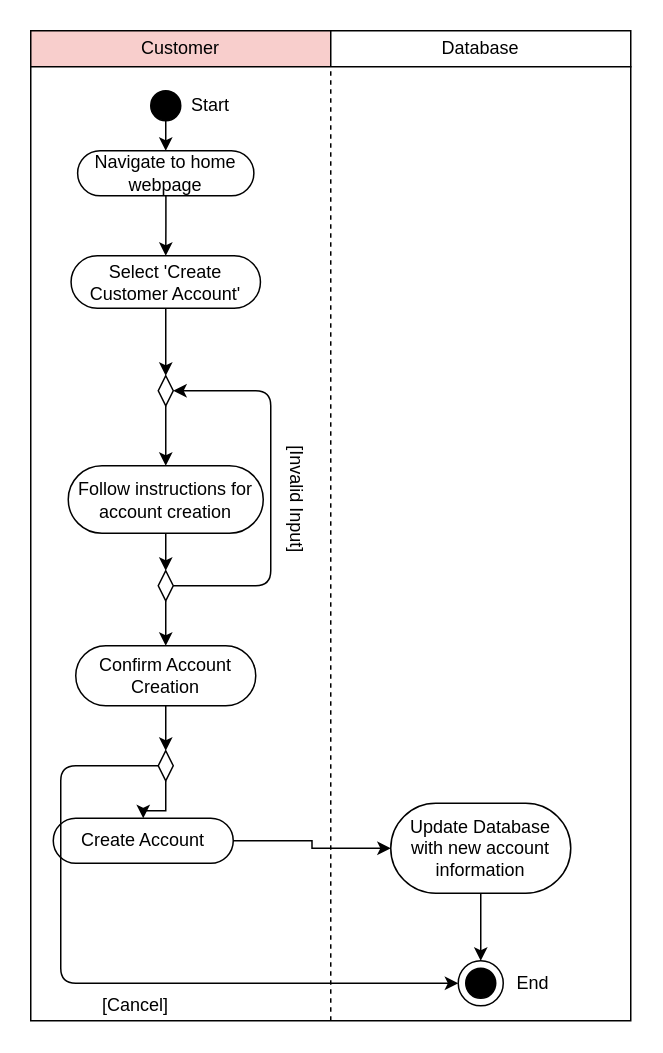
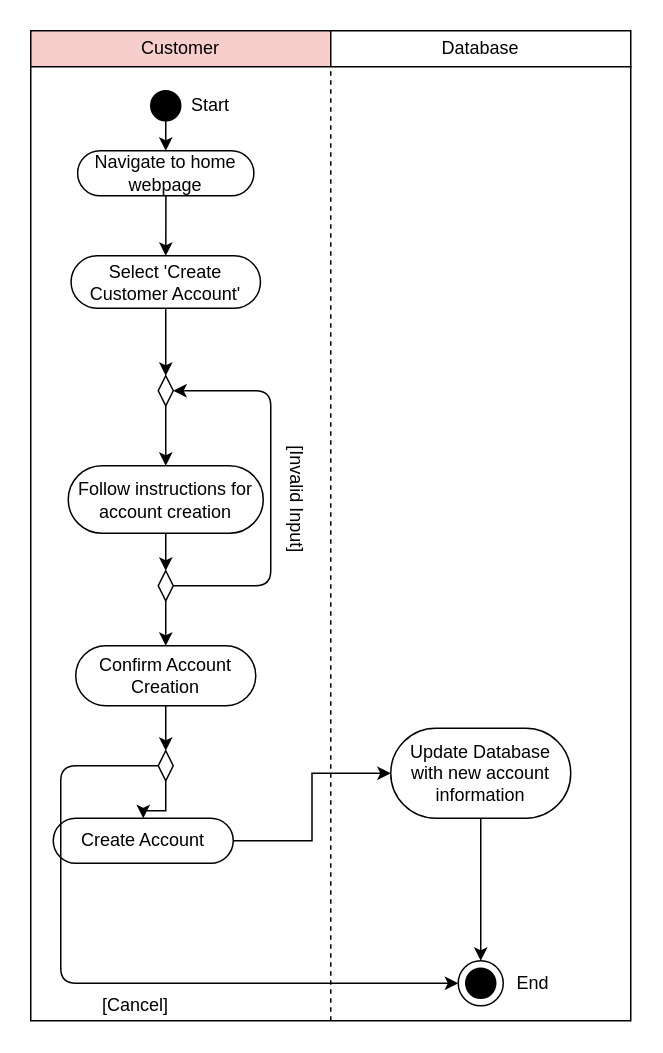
  <mxCell id="0" />
  <mxCell id="1" parent="0" />
  <mxCell id="2" value="Customer" style="rounded=0;whiteSpace=wrap;html=1;fillColor=#f8cecc;" vertex="1" parent="1"><mxGeometry x="20" y="20" width="200" height="24" as="geometry" /></mxCell>
  <mxCell id="3" value="Database" style="rounded=0;whiteSpace=wrap;html=1;" vertex="1" parent="1"><mxGeometry x="220" y="20" width="200" height="24" as="geometry" /></mxCell>
  <mxCell id="4" value="" style="rounded=0;whiteSpace=wrap;html=1;" vertex="1" parent="1"><mxGeometry x="20" y="44" width="400" height="636" as="geometry" /></mxCell>
  <mxCell id="5" value="" style="endArrow=none;dashed=1;html=1;exitX=0.5;exitY=1;exitDx=0;exitDy=0;" edge="1" parent="1" source="4"><mxGeometry x="240" y="150" width="50" height="50" as="geometry"><mxPoint x="220" y="420" as="sourcePoint" /><mxPoint x="220" y="44" as="targetPoint" /><Array as="points" /></mxGeometry></mxCell>
  <mxCell id="6" value="" style="ellipse;whiteSpace=wrap;html=1;aspect=fixed;rounded=0;fillColor=#000000;" vertex="1" parent="1"><mxGeometry x="100" y="60" width="20" height="20" as="geometry" /></mxCell>
  <mxCell id="7" value="Start" style="text;html=1;strokeColor=none;fillColor=none;align=center;verticalAlign=middle;whiteSpace=wrap;rounded=0;" vertex="1" parent="1"><mxGeometry x="120" y="60" width="40" height="20" as="geometry" /></mxCell>
  <mxCell id="8" value="" style="edgeStyle=orthogonalEdgeStyle;rounded=0;orthogonalLoop=1;jettySize=auto;html=1;entryX=0.5;entryY=0;entryDx=0;entryDy=0;" edge="1" parent="1" source="9" target="11"><mxGeometry x="240" y="150" as="geometry"><mxPoint x="110" y="160" as="targetPoint" /></mxGeometry></mxCell>
  <mxCell id="9" value="Navigate to home webpage" style="rounded=1;whiteSpace=wrap;html=1;gradientColor=none;fillColor=none;arcSize=50;" vertex="1" parent="1"><mxGeometry x="51.25" y="100" width="117.5" height="30" as="geometry" /></mxCell>
  <mxCell id="10" value="" style="endArrow=classic;html=1;entryX=0.5;entryY=0;entryDx=0;entryDy=0;" edge="1" parent="1" target="9"><mxGeometry x="240" y="150" width="50" height="50" as="geometry"><mxPoint x="110" y="80" as="sourcePoint" /><mxPoint x="160" y="30" as="targetPoint" /></mxGeometry></mxCell>
  <mxCell id="11" value="Select 'Create Customer Account'" style="whiteSpace=wrap;html=1;rounded=1;fillColor=none;arcSize=50;" vertex="1" parent="1"><mxGeometry x="46.88" y="170" width="126.25" height="35" as="geometry" /></mxCell>
  <mxCell id="12" value="" style="edgeStyle=orthogonalEdgeStyle;rounded=0;orthogonalLoop=1;jettySize=auto;html=1;" edge="1" parent="1" source="13" target="15"><mxGeometry relative="1" as="geometry" /></mxCell>
  <mxCell id="13" value="" style="rhombus;whiteSpace=wrap;html=1;rounded=0;fillColor=none;gradientColor=none;" vertex="1" parent="1"><mxGeometry x="105.01" y="250" width="10" height="20" as="geometry" /></mxCell>
  <mxCell id="14" value="" style="endArrow=classic;html=1;entryX=0.5;entryY=0;entryDx=0;entryDy=0;exitX=0.5;exitY=1;exitDx=0;exitDy=0;" edge="1" parent="1" source="11" target="13"><mxGeometry width="50" height="50" relative="1" as="geometry"><mxPoint x="50" y="350" as="sourcePoint" /><mxPoint x="100" y="300" as="targetPoint" /></mxGeometry></mxCell>
  <mxCell id="15" value="Follow instructions for account creation" style="whiteSpace=wrap;html=1;rounded=1;fillColor=none;arcSize=50;" vertex="1" parent="1"><mxGeometry x="45" y="310" width="130" height="45" as="geometry" /></mxCell>
  <mxCell id="16" value="" style="edgeStyle=orthogonalEdgeStyle;rounded=0;orthogonalLoop=1;jettySize=auto;html=1;strokeWidth=1;" edge="1" parent="1" source="17" target="24"><mxGeometry relative="1" as="geometry" /></mxCell>
  <mxCell id="17" value="" style="rhombus;whiteSpace=wrap;html=1;rounded=0;fillColor=none;gradientColor=none;" vertex="1" parent="1"><mxGeometry x="105" y="380" width="10" height="20" as="geometry" /></mxCell>
  <mxCell id="18" value="" style="endArrow=classic;html=1;entryX=0.5;entryY=0;entryDx=0;entryDy=0;exitX=0.5;exitY=1;exitDx=0;exitDy=0;" edge="1" parent="1" source="15" target="17"><mxGeometry width="50" height="50" relative="1" as="geometry"><mxPoint x="440" y="290" as="sourcePoint" /><mxPoint x="490" y="240" as="targetPoint" /></mxGeometry></mxCell>
  <mxCell id="19" value="" style="endArrow=classic;html=1;exitX=1;exitY=0.5;exitDx=0;exitDy=0;entryX=1;entryY=0.5;entryDx=0;entryDy=0;" edge="1" parent="1" source="17" target="13"><mxGeometry width="50" height="50" relative="1" as="geometry"><mxPoint x="440" y="290" as="sourcePoint" /><mxPoint x="490" y="240" as="targetPoint" /><Array as="points"><mxPoint x="180" y="390" /><mxPoint x="180" y="260" /></Array></mxGeometry></mxCell>
  <mxCell id="20" value="[Invalid Input]" style="text;html=1;strokeColor=none;fillColor=none;align=center;verticalAlign=middle;whiteSpace=wrap;rounded=0;rotation=90;" vertex="1" parent="1"><mxGeometry x="150" y="322.5" width="95" height="20" as="geometry" /></mxCell>
  <mxCell id="21" value="" style="endArrow=classic;html=1;exitX=0;exitY=0.5;exitDx=0;exitDy=0;entryX=0;entryY=0.5;entryDx=0;entryDy=0;" edge="1" parent="1" source="27" target="30"><mxGeometry width="50" height="50" relative="1" as="geometry"><mxPoint x="105" y="660" as="sourcePoint" /><mxPoint x="-10" y="590" as="targetPoint" /><Array as="points"><mxPoint x="40" y="510" /><mxPoint x="40" y="655" /></Array></mxGeometry></mxCell>
  <mxCell id="22" value="[Cancel]" style="text;html=1;strokeColor=none;fillColor=none;align=center;verticalAlign=middle;whiteSpace=wrap;rounded=0;" vertex="1" parent="1"><mxGeometry x="60" y="660" width="60" height="20" as="geometry" /></mxCell>
  <mxCell id="23" value="" style="edgeStyle=orthogonalEdgeStyle;rounded=0;orthogonalLoop=1;jettySize=auto;html=1;strokeWidth=1;" edge="1" parent="1" source="24" target="27"><mxGeometry relative="1" as="geometry" /></mxCell>
  <mxCell id="24" value="Confirm Account Creation" style="whiteSpace=wrap;html=1;rounded=1;fillColor=none;arcSize=50;" vertex="1" parent="1"><mxGeometry x="50" y="430" width="120" height="40" as="geometry" /></mxCell>
  <mxCell id="25" value="" style="edgeStyle=orthogonalEdgeStyle;rounded=0;orthogonalLoop=1;jettySize=auto;html=1;strokeWidth=1;exitX=1;exitY=0.5;exitDx=0;exitDy=0;entryX=0;entryY=0.5;entryDx=0;entryDy=0;" edge="1" parent="1" source="34" target="32"><mxGeometry relative="1" as="geometry" /></mxCell>
  <mxCell id="26" value="" style="edgeStyle=orthogonalEdgeStyle;rounded=0;orthogonalLoop=1;jettySize=auto;html=1;strokeWidth=1;" edge="1" parent="1" source="27" target="34"><mxGeometry relative="1" as="geometry" /></mxCell>
  <mxCell id="27" value="" style="rhombus;whiteSpace=wrap;html=1;rounded=0;fillColor=none;gradientColor=none;" vertex="1" parent="1"><mxGeometry x="105" y="500" width="10" height="20" as="geometry" /></mxCell>
  <mxCell id="28" value="" style="group" vertex="1" connectable="0" parent="1"><mxGeometry x="305" y="640" width="70" height="30" as="geometry" /></mxCell>
  <mxCell id="29" value="" style="ellipse;whiteSpace=wrap;html=1;aspect=fixed;rounded=0;fillColor=#000000;" vertex="1" parent="28"><mxGeometry x="5" y="5" width="20" height="20" as="geometry" /></mxCell>
  <mxCell id="30" value="" style="ellipse;whiteSpace=wrap;html=1;aspect=fixed;rounded=1;fillColor=none;gradientColor=none;" vertex="1" parent="28"><mxGeometry width="30" height="30" as="geometry" /></mxCell>
  <mxCell id="31" value="End" style="text;html=1;strokeColor=none;fillColor=none;align=center;verticalAlign=middle;whiteSpace=wrap;rounded=0;" vertex="1" parent="28"><mxGeometry x="30" y="5" width="40" height="20" as="geometry" /></mxCell>
- <mxCell id="32" value="Update Database with new account information" style="whiteSpace=wrap;html=1;rounded=1;fillColor=none;arcSize=50;" vertex="1" parent="1"><mxGeometry x="260" y="535" width="120" height="60" as="geometry" /></mxCell>
+ <mxCell id="32" value="Update Database with new account information" style="whiteSpace=wrap;html=1;rounded=1;fillColor=none;arcSize=50;" vertex="1" parent="1"><mxGeometry x="260" y="485" width="120" height="60" as="geometry" /></mxCell>
  <mxCell id="33" value="" style="endArrow=classic;html=1;strokeWidth=1;exitX=0.5;exitY=1;exitDx=0;exitDy=0;entryX=0.5;entryY=0;entryDx=0;entryDy=0;" edge="1" parent="1" source="32" target="30"><mxGeometry width="50" height="50" relative="1" as="geometry"><mxPoint x="340" y="610" as="sourcePoint" /><mxPoint x="390" y="560" as="targetPoint" /></mxGeometry></mxCell>
  <mxCell id="34" value="Create Account" style="rounded=1;whiteSpace=wrap;html=1;fillColor=none;gradientColor=none;arcSize=50;" vertex="1" parent="1"><mxGeometry x="35.01" y="545" width="120" height="30" as="geometry" /></mxCell>
